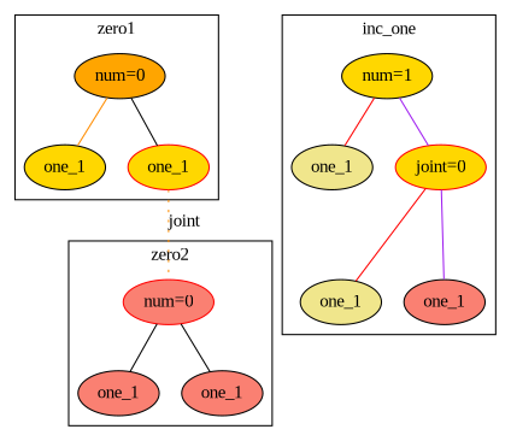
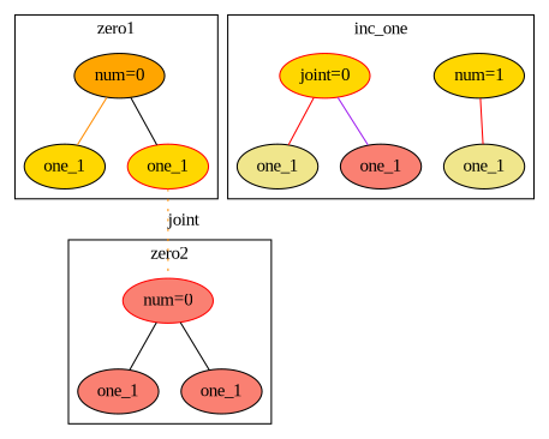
  graph {
    splines=line
    fontname="Liberation Serif"
    node [style=filled fillcolor=gold fontname="Liberation Serif"]
    edge [color=black fontname="Liberation Serif"]
    n1 [label="num=0" fillcolor=orange]
    n2 [label=one_1]
    n3 [color=red label=one_1]
    n4 [color=red label="num=0" fillcolor=salmon]
    n5 [label=one_1 fillcolor=salmon]
    n6 [label=one_1 fillcolor=salmon]
    n7 [label="num=1"]
    n8 [label=one_1 fillcolor=khaki]
    n9 [color=red label="joint=0"]
    n10 [label=one_1 fillcolor=khaki]
    n11 [label=one_1 fillcolor=salmon]
    subgraph cluster_1 {
      label=zero1
      n1
      n2
      n3
    }
    subgraph cluster_2 {
      label=zero2
      n4
      n5
      n6
    }
    subgraph cluster_3 {
      label=inc_one
      n7
      n8
      n9
      n10
      n11
    }
    n1 -- n2 [color=darkorange]
    n1 -- n3
    n3 -- n4 [color=darkorange label=joint style=dotted]
    n4 -- n5
    n4 -- n6
    n7 -- n8 [color=red]
-   n7 -- n9 [color=purple]
    n9 -- n10 [color=red]
    n9 -- n11 [color=purple]
  }
